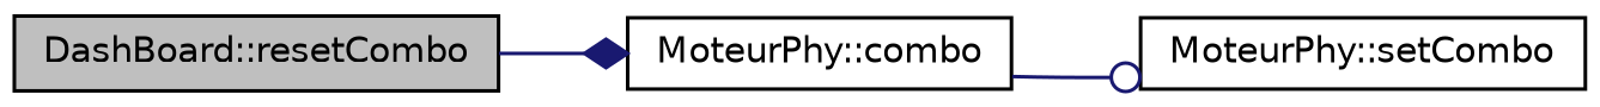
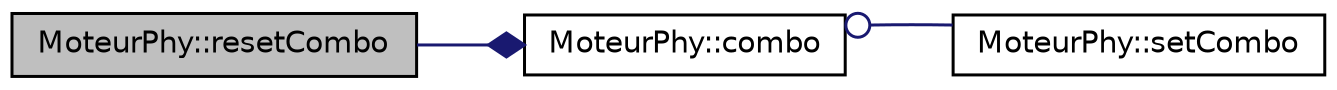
  digraph {
    rankdir=LR
    node [color=black fontname=Helvetica fontsize=10 shape=record]
    edge [color=midnightblue fontname=Helvetica fontsize=10 labelfontname=Helvetica labelfontsize=10 style=solid]
-   n1 [fillcolor=grey75 fontcolor=black height=0.2 label="DashBoard::resetCombo" style=filled width=0.4]
+   n1 [fillcolor=grey75 fontcolor=black height=0.2 label="MoteurPhy::resetCombo" style=filled width=0.4]
    n2 [height=0.2 label="MoteurPhy::combo" width=0.4]
    n3 [height=0.2 label="MoteurPhy::setCombo" width=0.4]
    n1 -> n2 [arrowhead=diamond]
-   n2 -> n3 [arrowhead=odot]
+   n3 -> n2 [arrowhead=odot]
  }
